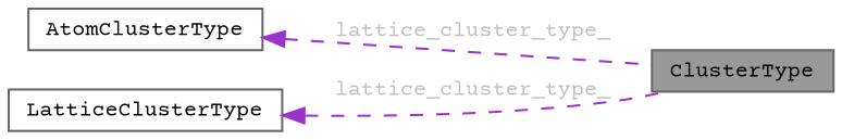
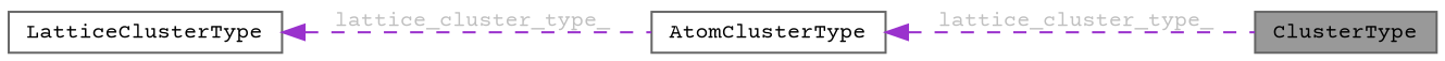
  digraph {
    fontname="Courier Prime"
    rankdir=LR
    node [color=gray40 fillcolor=white fontname="Courier Prime" fontsize=10 shape=box style=filled]
    edge [color=darkorchid3 dir=back fontcolor=grey fontname="Courier Prime" fontsize=10 labelfontname=Helvetica labelfontsize=10 style=dashed]
    n1 [fillcolor=grey60 fontcolor=black height=0.2 label=ClusterType width=0.4]
    n2 [height=0.2 label=AtomClusterType width=0.4]
    n3 [height=0.2 label=LatticeClusterType width=0.4]
    n2 -> n1 [label=" lattice_cluster_type_"]
-   n3 -> n1 [label=" lattice_cluster_type_"]
+   n3 -> n2 [label=" lattice_cluster_type_"]
  }
